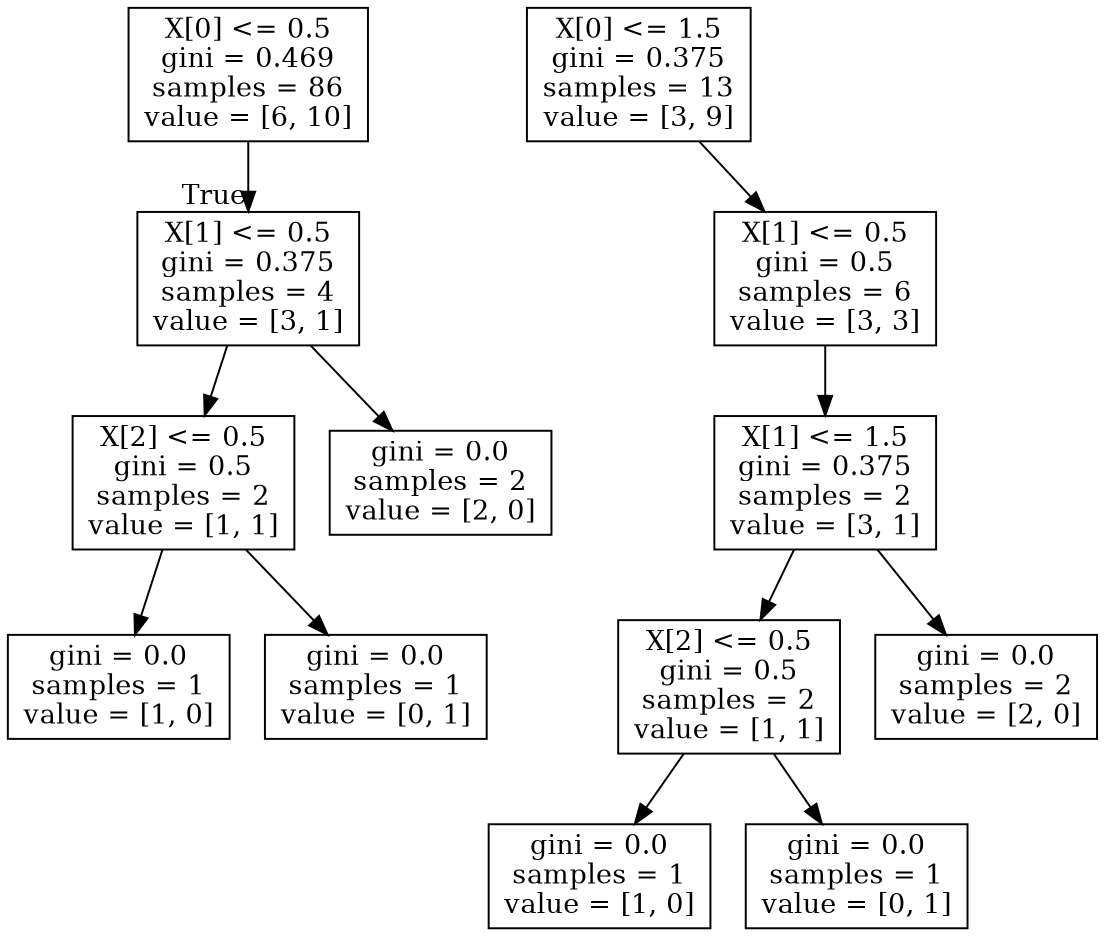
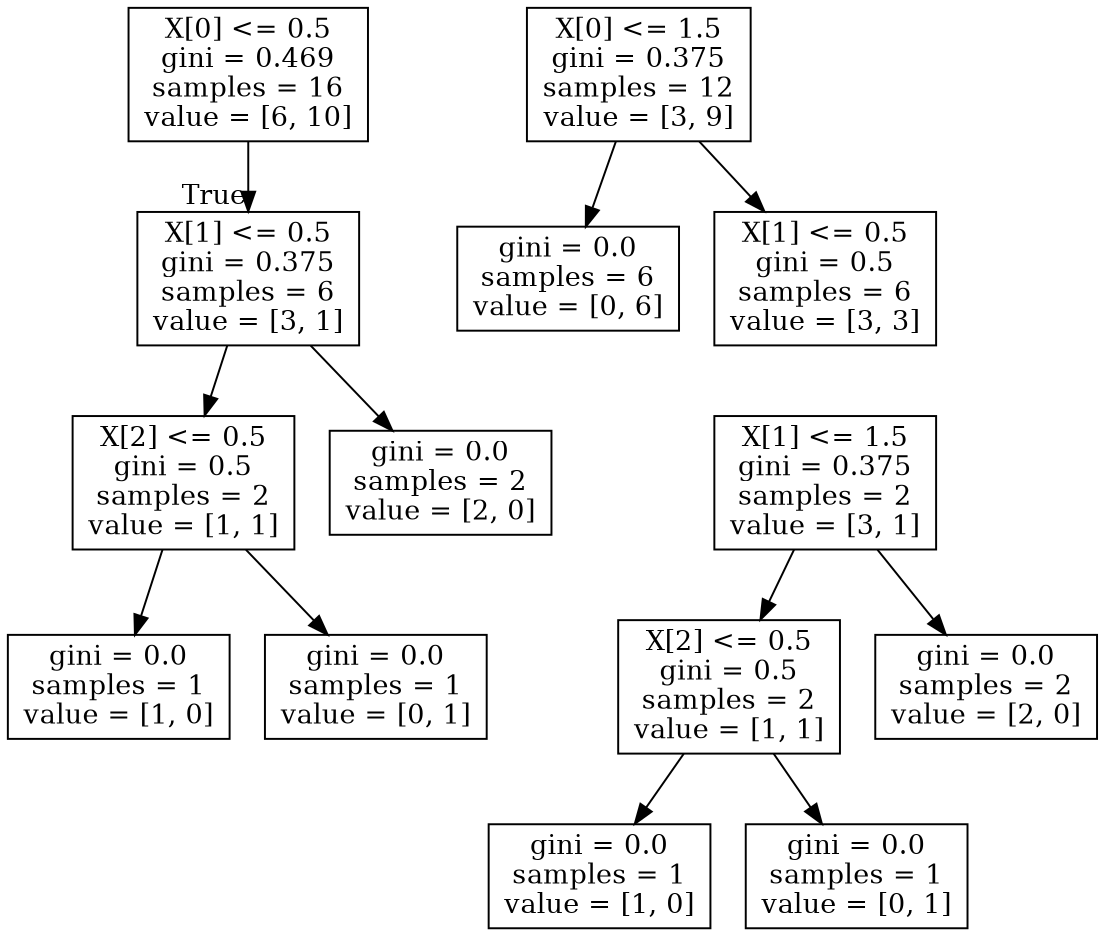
  digraph {
    node [shape=box]
-   n1 [label="X[0] <= 0.5\ngini = 0.469\nsamples = 86\nvalue = [6, 10]"]
-   n2 [label="X[1] <= 0.5\ngini = 0.375\nsamples = 4\nvalue = [3, 1]"]
+   n1 [label="X[0] <= 0.5\ngini = 0.469\nsamples = 16\nvalue = [6, 10]"]
+   n2 [label="X[1] <= 0.5\ngini = 0.375\nsamples = 6\nvalue = [3, 1]"]
    n3 [label="X[2] <= 0.5\ngini = 0.5\nsamples = 2\nvalue = [1, 1]"]
    n4 [label="gini = 0.0\nsamples = 2\nvalue = [2, 0]"]
-   n5 [label="X[0] <= 1.5\ngini = 0.375\nsamples = 13\nvalue = [3, 9]"]
+   n5 [label="X[0] <= 1.5\ngini = 0.375\nsamples = 12\nvalue = [3, 9]"]
+   n6 [label="gini = 0.0\nsamples = 6\nvalue = [0, 6]"]
    n7 [label="X[1] <= 0.5\ngini = 0.5\nsamples = 6\nvalue = [3, 3]"]
    n8 [label="gini = 0.0\nsamples = 1\nvalue = [1, 0]"]
    n9 [label="gini = 0.0\nsamples = 1\nvalue = [0, 1]"]
    n10 [label="X[1] <= 1.5\ngini = 0.375\nsamples = 2\nvalue = [3, 1]"]
    n11 [label="X[2] <= 0.5\ngini = 0.5\nsamples = 2\nvalue = [1, 1]"]
    n12 [label="gini = 0.0\nsamples = 2\nvalue = [2, 0]"]
    n13 [label="gini = 0.0\nsamples = 1\nvalue = [1, 0]"]
    n14 [label="gini = 0.0\nsamples = 1\nvalue = [0, 1]"]
    n1 -> n2 [headlabel=True labelangle=45 labeldistance=2.5]
    n2 -> n3
    n2 -> n4
    n3 -> n8
    n3 -> n9
+   n5 -> n6
    n5 -> n7
-   n7 -> n10
    n10 -> n11
    n10 -> n12
    n11 -> n13
    n11 -> n14
  }
